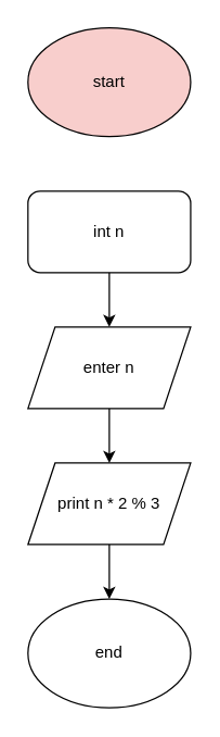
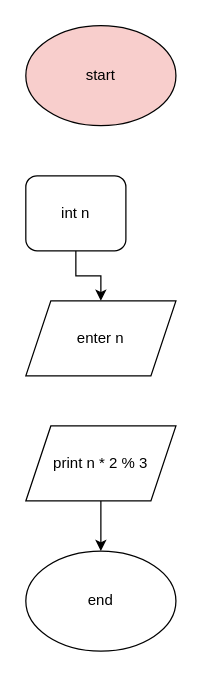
  <mxCell id="0" />
  <mxCell id="1" parent="0" />
  <mxCell id="2" value="start" style="ellipse;whiteSpace=wrap;html=1;fillColor=#f8cecc;" vertex="1" parent="1"><mxGeometry x="20" y="20" width="120" height="80" as="geometry" /></mxCell>
  <mxCell id="3" value="" style="edgeStyle=orthogonalEdgeStyle;rounded=0;orthogonalLoop=1;jettySize=auto;html=1;" edge="1" parent="1" source="4" target="6"><mxGeometry relative="1" as="geometry" /></mxCell>
- <mxCell id="4" value="int n" style="rounded=1;whiteSpace=wrap;html=1;" vertex="1" parent="1"><mxGeometry x="20" y="140" width="120" height="60" as="geometry" /></mxCell>
- <mxCell id="5" value="" style="edgeStyle=orthogonalEdgeStyle;rounded=0;orthogonalLoop=1;jettySize=auto;html=1;" edge="1" parent="1" source="6" target="8"><mxGeometry relative="1" as="geometry" /></mxCell>
+ <mxCell id="4" value="int n" style="rounded=1;whiteSpace=wrap;html=1;" vertex="1" parent="1"><mxGeometry x="20" y="140" width="80" height="60" as="geometry" /></mxCell>
  <mxCell id="6" value="enter n" style="shape=parallelogram;perimeter=parallelogramPerimeter;whiteSpace=wrap;html=1;fixedSize=1;" vertex="1" parent="1"><mxGeometry x="20" y="240" width="120" height="60" as="geometry" /></mxCell>
  <mxCell id="7" value="" style="edgeStyle=orthogonalEdgeStyle;rounded=0;orthogonalLoop=1;jettySize=auto;html=1;" edge="1" parent="1" source="8" target="9"><mxGeometry relative="1" as="geometry" /></mxCell>
  <mxCell id="8" value="print n * 2 % 3" style="shape=parallelogram;perimeter=parallelogramPerimeter;whiteSpace=wrap;html=1;fixedSize=1;" vertex="1" parent="1"><mxGeometry x="20" y="340" width="120" height="60" as="geometry" /></mxCell>
  <mxCell id="9" value="end" style="ellipse;whiteSpace=wrap;html=1;" vertex="1" parent="1"><mxGeometry x="20" y="440" width="120" height="80" as="geometry" /></mxCell>
